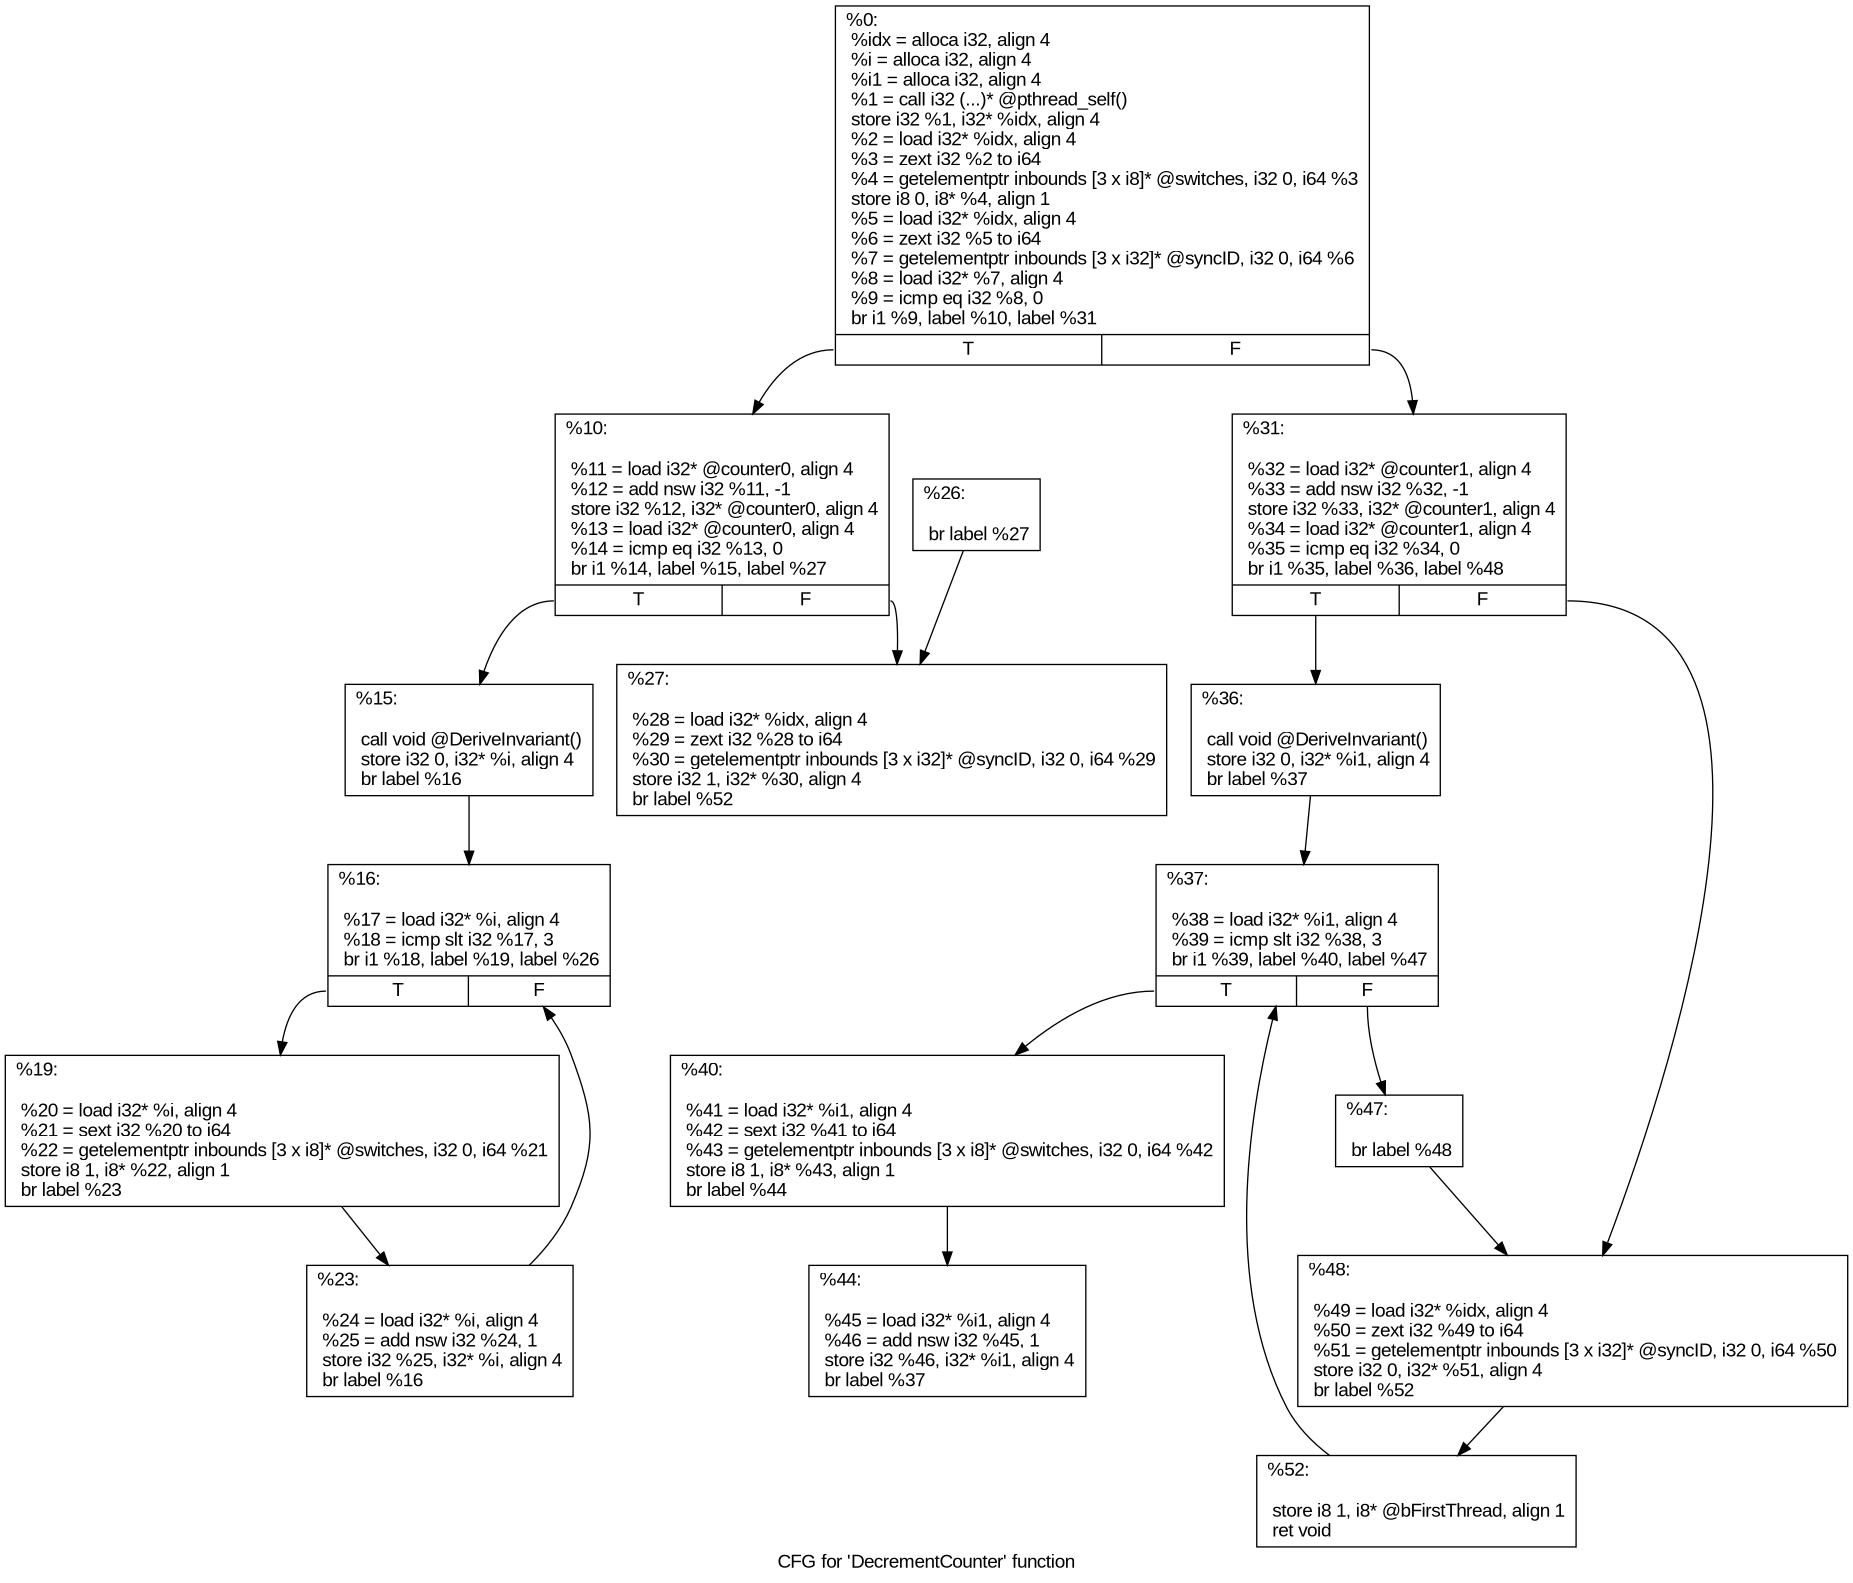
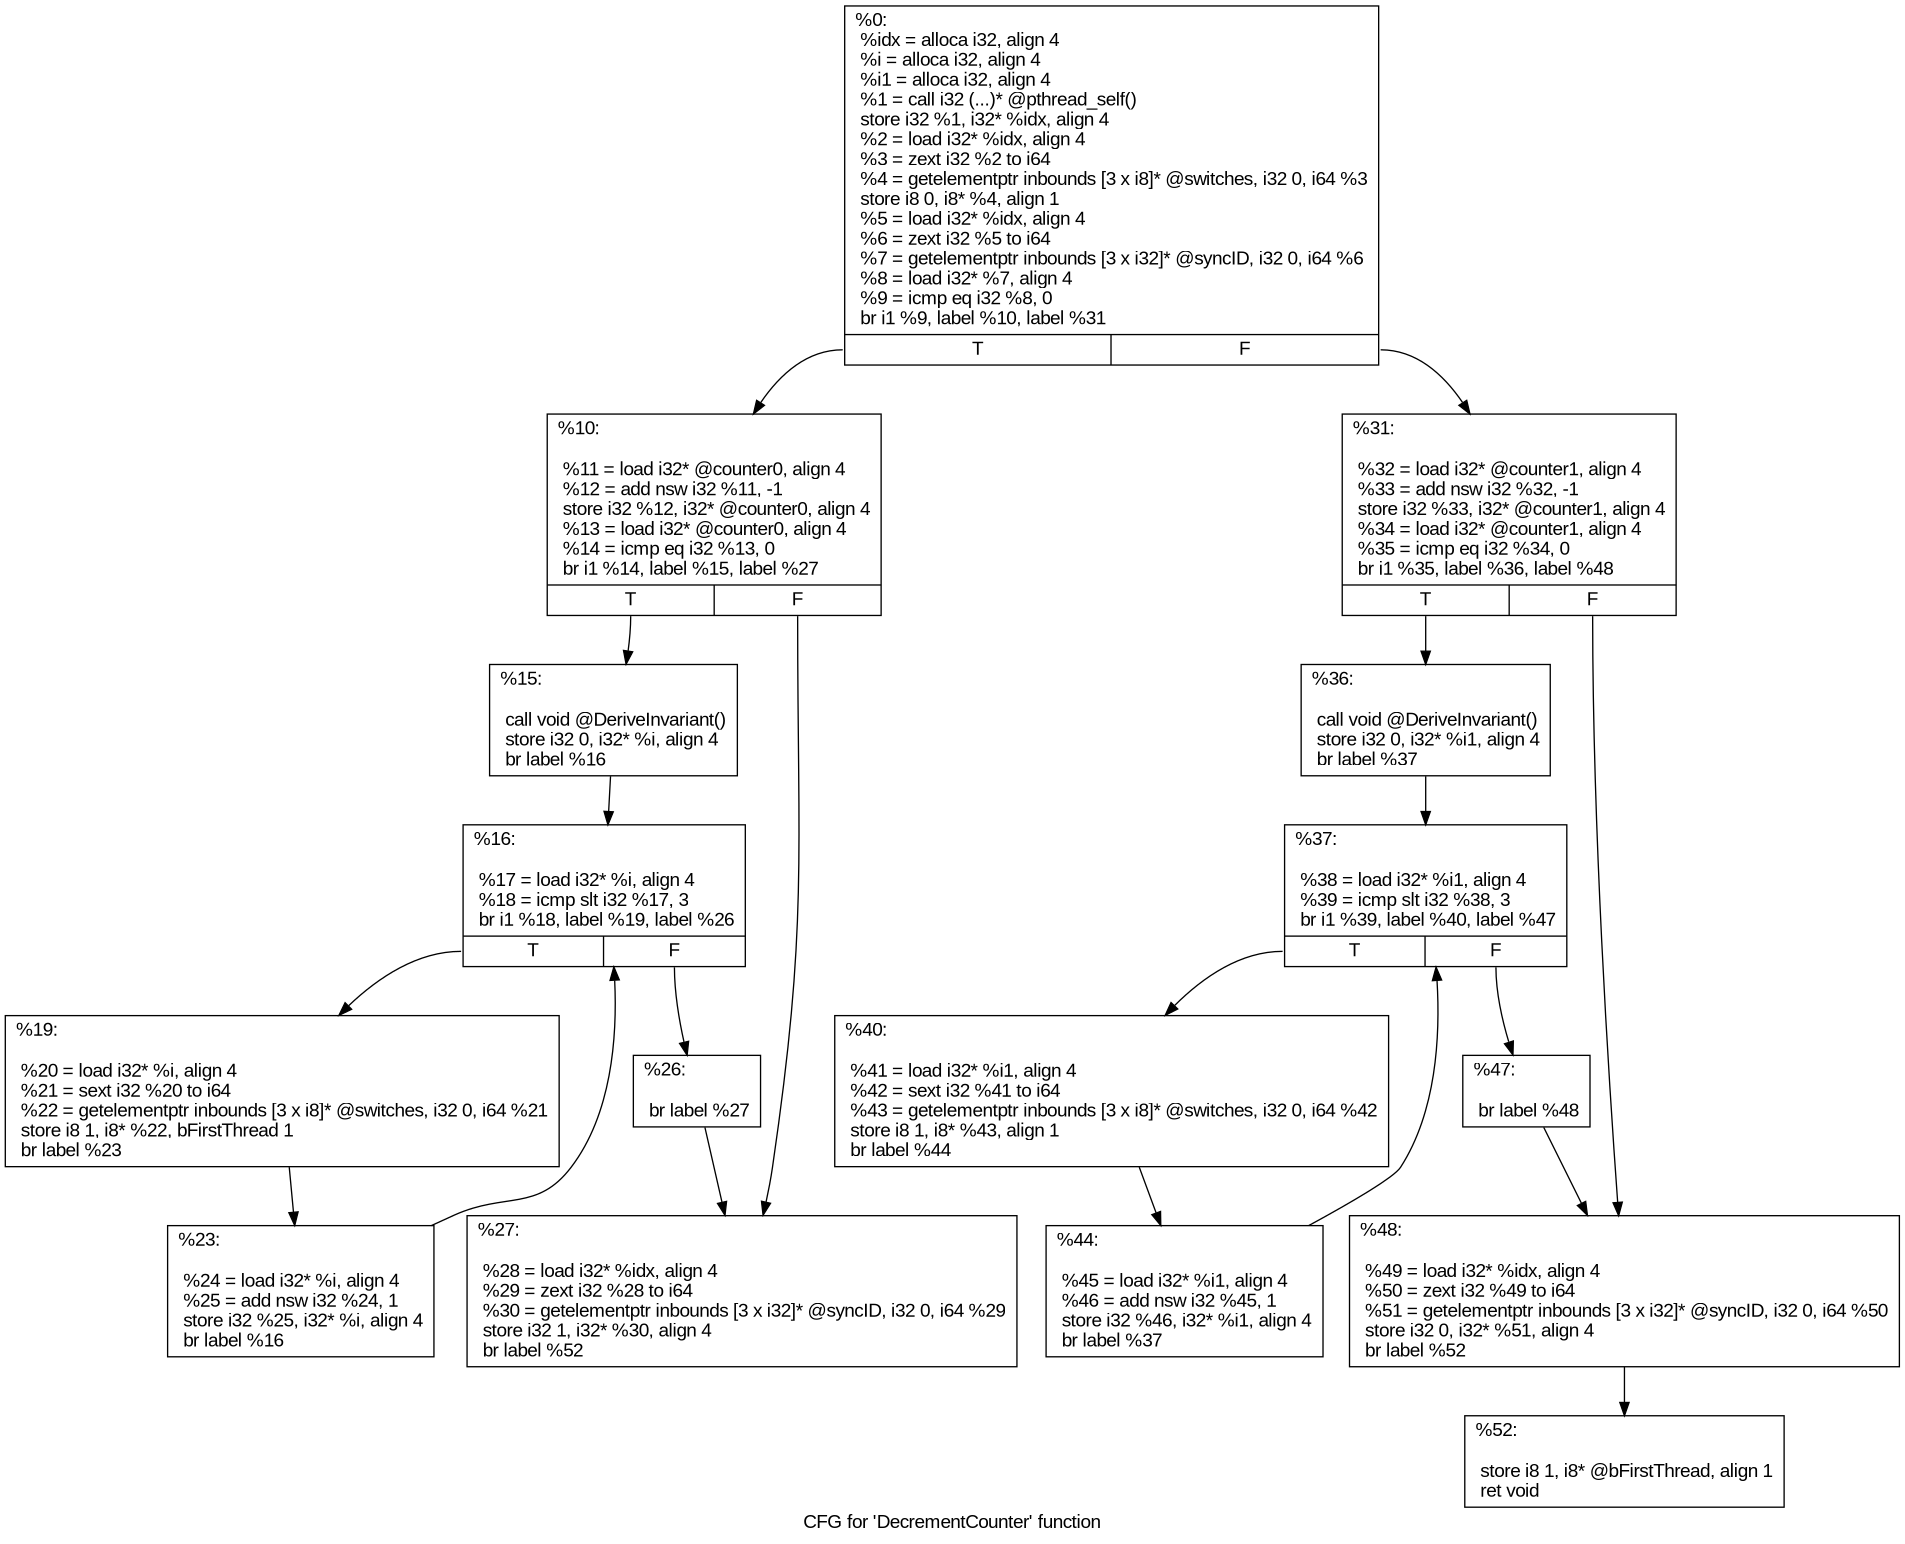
  digraph {
    fontname="Liberation Sans"
    label="CFG for 'DecrementCounter' function"
    node [fontname="Liberation Sans" shape=record]
    edge [fontname="Liberation Sans"]
    n1 [label="{%0:\l  %idx = alloca i32, align 4\l  %i = alloca i32, align 4\l  %i1 = alloca i32, align 4\l  %1 = call i32 (...)* @pthread_self()\l  store i32 %1, i32* %idx, align 4\l  %2 = load i32* %idx, align 4\l  %3 = zext i32 %2 to i64\l  %4 = getelementptr inbounds [3 x i8]* @switches, i32 0, i64 %3\l  store i8 0, i8* %4, align 1\l  %5 = load i32* %idx, align 4\l  %6 = zext i32 %5 to i64\l  %7 = getelementptr inbounds [3 x i32]* @syncID, i32 0, i64 %6\l  %8 = load i32* %7, align 4\l  %9 = icmp eq i32 %8, 0\l  br i1 %9, label %10, label %31\l|{<s0>T|<s1>F}}"]
    n2 [label="{%10:\l\l  %11 = load i32* @counter0, align 4\l  %12 = add nsw i32 %11, -1\l  store i32 %12, i32* @counter0, align 4\l  %13 = load i32* @counter0, align 4\l  %14 = icmp eq i32 %13, 0\l  br i1 %14, label %15, label %27\l|{<s0>T|<s1>F}}"]
    n3 [label="{%31:\l\l  %32 = load i32* @counter1, align 4\l  %33 = add nsw i32 %32, -1\l  store i32 %33, i32* @counter1, align 4\l  %34 = load i32* @counter1, align 4\l  %35 = icmp eq i32 %34, 0\l  br i1 %35, label %36, label %48\l|{<s0>T|<s1>F}}"]
    n4 [label="{%15:\l\l  call void @DeriveInvariant()\l  store i32 0, i32* %i, align 4\l  br label %16\l}"]
    n5 [label="{%27:\l\l  %28 = load i32* %idx, align 4\l  %29 = zext i32 %28 to i64\l  %30 = getelementptr inbounds [3 x i32]* @syncID, i32 0, i64 %29\l  store i32 1, i32* %30, align 4\l  br label %52\l}"]
    n6 [label="{%36:\l\l  call void @DeriveInvariant()\l  store i32 0, i32* %i1, align 4\l  br label %37\l}"]
    n7 [label="{%48:\l\l  %49 = load i32* %idx, align 4\l  %50 = zext i32 %49 to i64\l  %51 = getelementptr inbounds [3 x i32]* @syncID, i32 0, i64 %50\l  store i32 0, i32* %51, align 4\l  br label %52\l}"]
    n8 [label="{%16:\l\l  %17 = load i32* %i, align 4\l  %18 = icmp slt i32 %17, 3\l  br i1 %18, label %19, label %26\l|{<s0>T|<s1>F}}"]
    n9 [label="{%37:\l\l  %38 = load i32* %i1, align 4\l  %39 = icmp slt i32 %38, 3\l  br i1 %39, label %40, label %47\l|{<s0>T|<s1>F}}"]
    n10 [label="{%52:\l\l  store i8 1, i8* @bFirstThread, align 1\l  ret void\l}"]
-   n11 [label="{%19:\l\l  %20 = load i32* %i, align 4\l  %21 = sext i32 %20 to i64\l  %22 = getelementptr inbounds [3 x i8]* @switches, i32 0, i64 %21\l  store i8 1, i8* %22, align 1\l  br label %23\l}"]
+   n11 [label="{%19:\l\l  %20 = load i32* %i, align 4\l  %21 = sext i32 %20 to i64\l  %22 = getelementptr inbounds [3 x i8]* @switches, i32 0, i64 %21\l  store i8 1, i8* %22, bFirstThread 1\l  br label %23\l}"]
    n12 [label="{%26:\l\l  br label %27\l}"]
    n13 [label="{%23:\l\l  %24 = load i32* %i, align 4\l  %25 = add nsw i32 %24, 1\l  store i32 %25, i32* %i, align 4\l  br label %16\l}"]
    n14 [label="{%40:\l\l  %41 = load i32* %i1, align 4\l  %42 = sext i32 %41 to i64\l  %43 = getelementptr inbounds [3 x i8]* @switches, i32 0, i64 %42\l  store i8 1, i8* %43, align 1\l  br label %44\l}"]
    n15 [label="{%47:\l\l  br label %48\l}"]
    n16 [label="{%44:\l\l  %45 = load i32* %i1, align 4\l  %46 = add nsw i32 %45, 1\l  store i32 %46, i32* %i1, align 4\l  br label %37\l}"]
    n1 -> n2 [tailport=s0]
    n1 -> n3 [tailport=s1]
    n2 -> n4 [tailport=s0]
    n2 -> n5 [tailport=s1]
    n3 -> n6 [tailport=s0]
    n3 -> n7 [tailport=s1]
    n4 -> n8
    n6 -> n9
    n7 -> n10
    n8 -> n11 [tailport=s0]
+   n8 -> n12 [tailport=s1]
    n9 -> n14 [tailport=s0]
    n9 -> n15 [tailport=s1]
    n11 -> n13
    n12 -> n5
    n13 -> n8
    n14 -> n16
    n15 -> n7
-   n10 -> n9
+   n16 -> n9
  }
